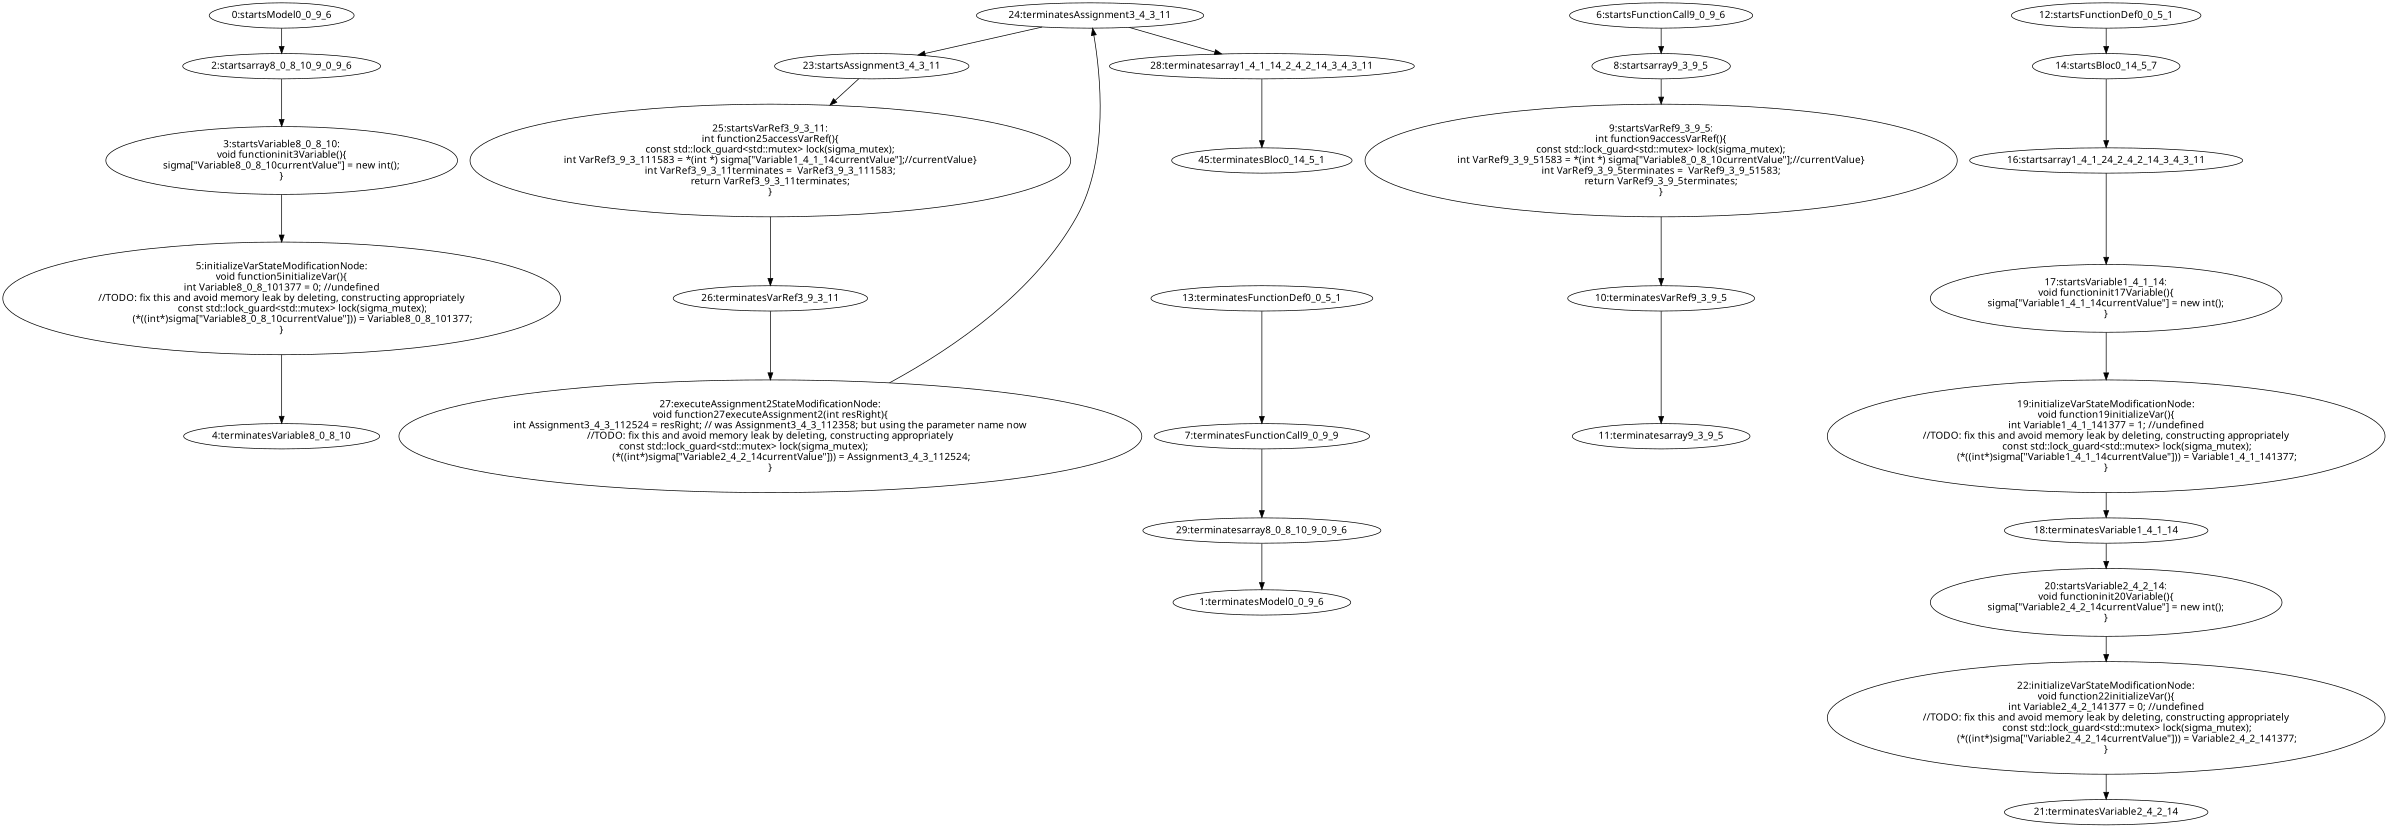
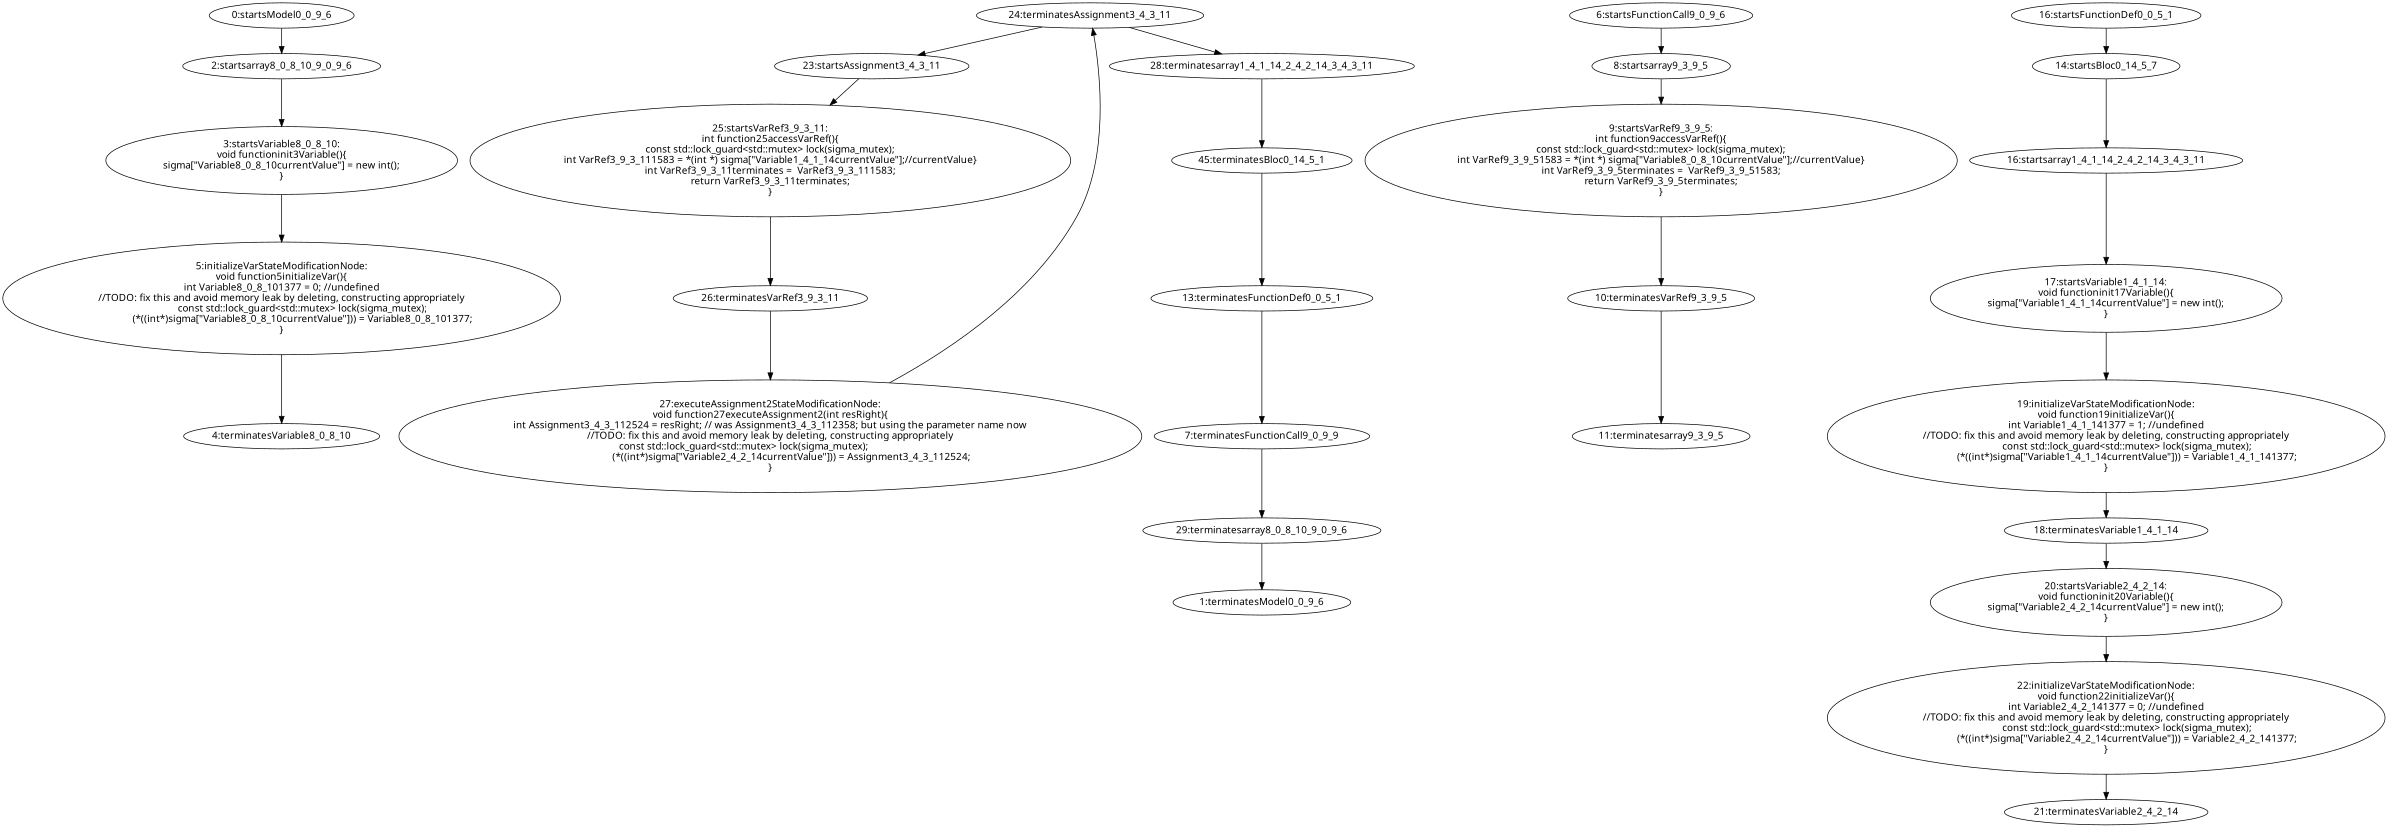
  digraph {
    fontname="Noto Sans"
    node [fontname="Noto Sans" shape=ellipse]
    edge [fontname="Noto Sans"]
    n1 [label="0:startsModel0_0_9_6"]
    n2 [label="2:startsarray8_0_8_10_9_0_9_6"]
    n3 [label="3:startsVariable8_0_8_10:\nvoid functioninit3Variable(){\nsigma[\"Variable8_0_8_10currentValue\"] = new int();\n}"]
    n4 [label="1:terminatesModel0_0_9_6"]
    n5 [label="5:initializeVarStateModificationNode:\nvoid function5initializeVar(){\nint Variable8_0_8_101377 = 0; //undefined\n//TODO: fix this and avoid memory leak by deleting, constructing appropriately\n                const std::lock_guard<std::mutex> lock(sigma_mutex);\n                (*((int*)sigma[\"Variable8_0_8_10currentValue\"])) = Variable8_0_8_101377;\n}"]
    n6 [label="4:terminatesVariable8_0_8_10"]
    n7 [label="6:startsFunctionCall9_0_9_6"]
    n8 [label="8:startsarray9_3_9_5"]
    n9 [label="9:startsVarRef9_3_9_5:\nint function9accessVarRef(){\nconst std::lock_guard<std::mutex> lock(sigma_mutex);\nint VarRef9_3_9_51583 = *(int *) sigma[\"Variable8_0_8_10currentValue\"];//currentValue}\nint VarRef9_3_9_5terminates =  VarRef9_3_9_51583;\nreturn VarRef9_3_9_5terminates;\n}"]
    n10 [label="7:terminatesFunctionCall9_0_9_9"]
    n11 [label="29:terminatesarray8_0_8_10_9_0_9_6"]
    n12 [label="10:terminatesVarRef9_3_9_5"]
    n13 [label="11:terminatesarray9_3_9_5"]
-   n14 [label="12:startsFunctionDef0_0_5_1"]
+   n14 [label="16:startsFunctionDef0_0_5_1"]
    n15 [label="14:startsBloc0_14_5_7"]
-   n16 [label="16:startsarray1_4_1_24_2_4_2_14_3_4_3_11"]
+   n16 [label="16:startsarray1_4_1_14_2_4_2_14_3_4_3_11"]
    n17 [label="13:terminatesFunctionDef0_0_5_1"]
    n18 [label="17:startsVariable1_4_1_14:\nvoid functioninit17Variable(){\nsigma[\"Variable1_4_1_14currentValue\"] = new int();\n}"]
    n19 [label="45:terminatesBloc0_14_5_1"]
    n20 [label="19:initializeVarStateModificationNode:\nvoid function19initializeVar(){\nint Variable1_4_1_141377 = 1; //undefined\n//TODO: fix this and avoid memory leak by deleting, constructing appropriately\n                const std::lock_guard<std::mutex> lock(sigma_mutex);\n                (*((int*)sigma[\"Variable1_4_1_14currentValue\"])) = Variable1_4_1_141377;\n}"]
    n21 [label="18:terminatesVariable1_4_1_14"]
    n22 [label="20:startsVariable2_4_2_14:\nvoid functioninit20Variable(){\nsigma[\"Variable2_4_2_14currentValue\"] = new int();\n}"]
    n23 [label="22:initializeVarStateModificationNode:\nvoid function22initializeVar(){\nint Variable2_4_2_141377 = 0; //undefined\n//TODO: fix this and avoid memory leak by deleting, constructing appropriately\n                const std::lock_guard<std::mutex> lock(sigma_mutex);\n                (*((int*)sigma[\"Variable2_4_2_14currentValue\"])) = Variable2_4_2_141377;\n}"]
    n24 [label="21:terminatesVariable2_4_2_14"]
    n25 [label="23:startsAssignment3_4_3_11"]
    n26 [label="25:startsVarRef3_9_3_11:\nint function25accessVarRef(){\nconst std::lock_guard<std::mutex> lock(sigma_mutex);\nint VarRef3_9_3_111583 = *(int *) sigma[\"Variable1_4_1_14currentValue\"];//currentValue}\nint VarRef3_9_3_11terminates =  VarRef3_9_3_111583;\nreturn VarRef3_9_3_11terminates;\n}"]
    n27 [label="26:terminatesVarRef3_9_3_11"]
    n28 [label="24:terminatesAssignment3_4_3_11"]
    n29 [label="28:terminatesarray1_4_1_14_2_4_2_14_3_4_3_11"]
    n30 [label="27:executeAssignment2StateModificationNode:\nvoid function27executeAssignment2(int resRight){\nint Assignment3_4_3_112524 = resRight; // was Assignment3_4_3_112358; but using the parameter name now\n//TODO: fix this and avoid memory leak by deleting, constructing appropriately\n                const std::lock_guard<std::mutex> lock(sigma_mutex);                                    \n                (*((int*)sigma[\"Variable2_4_2_14currentValue\"])) = Assignment3_4_3_112524;\n}"]
    n1 -> n2
    n2 -> n3
    n3 -> n5
    n5 -> n6
    n7 -> n8
    n8 -> n9
    n9 -> n12
    n10 -> n11
    n11 -> n4
    n12 -> n13
    n14 -> n15
    n15 -> n16
    n16 -> n18
    n17 -> n10
    n18 -> n20
+   n19 -> n17
    n20 -> n21
    n21 -> n22
    n22 -> n23
    n23 -> n24
    n25 -> n26
    n26 -> n27
    n27 -> n30
    n28 -> n25
    n28 -> n29
    n29 -> n19
    n30 -> n28
  }
